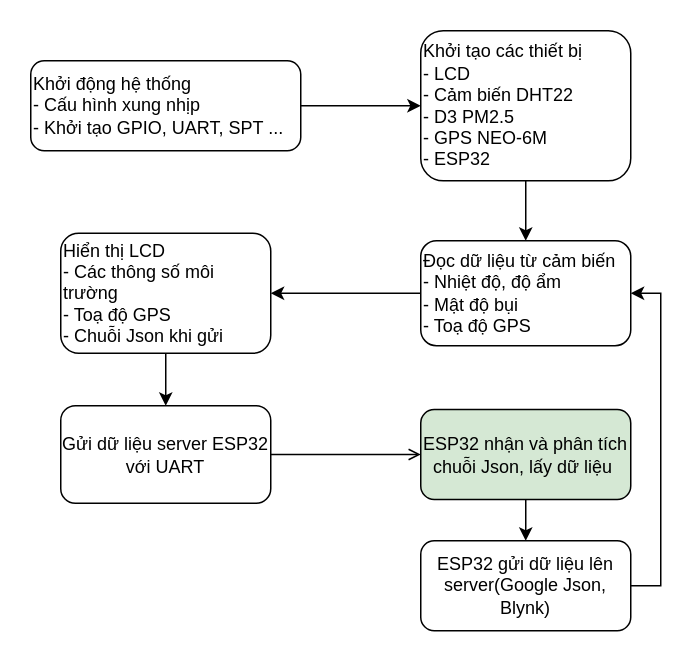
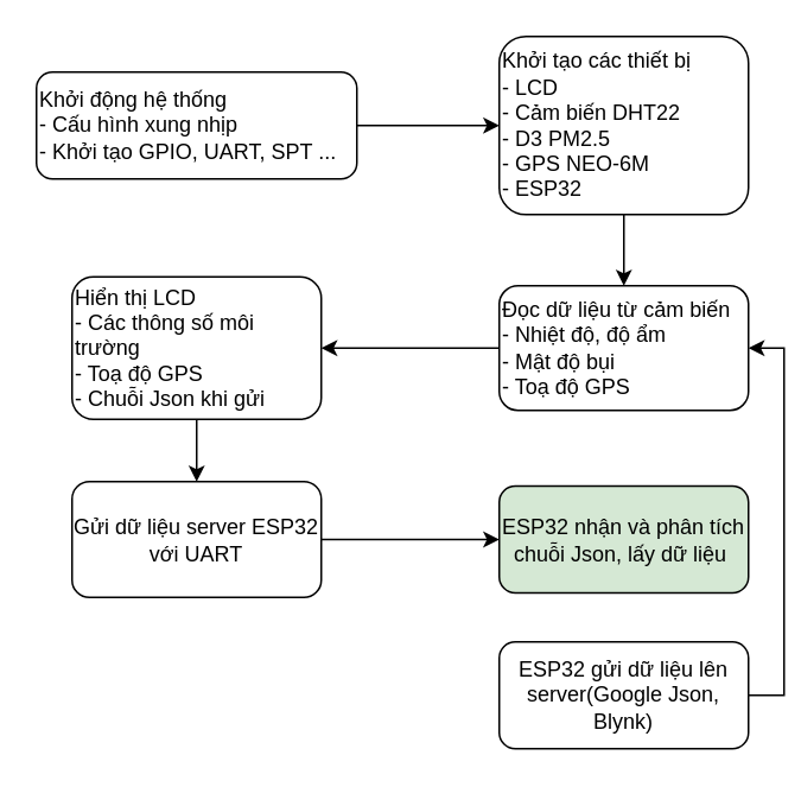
  <mxCell id="0" />
  <mxCell id="1" parent="0" />
  <mxCell id="2" value="Khởi động hệ thống&lt;div&gt;- Cấu hình xung nhịp&lt;/div&gt;&lt;div&gt;&lt;span style=&quot;background-color: transparent; color: light-dark(rgb(0, 0, 0), rgb(255, 255, 255));&quot;&gt;- Khởi tạo GPIO, UART, SPT ...&lt;/span&gt;&lt;/div&gt;" style="rounded=1;whiteSpace=wrap;html=1;align=left;" vertex="1" parent="1"><mxGeometry x="20" y="40" width="180" height="60" as="geometry" /></mxCell>
  <mxCell id="3" style="edgeStyle=orthogonalEdgeStyle;rounded=0;orthogonalLoop=1;jettySize=auto;html=1;exitX=0.5;exitY=1;exitDx=0;exitDy=0;entryX=0.5;entryY=0;entryDx=0;entryDy=0;" edge="1" parent="1" source="4" target="6"><mxGeometry relative="1" as="geometry" /></mxCell>
  <mxCell id="4" value="Khởi tạo các thiết bị&lt;div&gt;- LCD&lt;/div&gt;&lt;div&gt;- Cảm biến DHT22&lt;/div&gt;&lt;div&gt;- D3 PM2.5&lt;/div&gt;&lt;div&gt;- GPS NEO-6M&lt;/div&gt;&lt;div&gt;- ESP32&lt;/div&gt;" style="rounded=1;whiteSpace=wrap;html=1;align=left;" vertex="1" parent="1"><mxGeometry x="280" y="20" width="140" height="100" as="geometry" /></mxCell>
  <mxCell id="5" style="edgeStyle=orthogonalEdgeStyle;rounded=0;orthogonalLoop=1;jettySize=auto;html=1;exitX=0;exitY=0.5;exitDx=0;exitDy=0;entryX=1;entryY=0.5;entryDx=0;entryDy=0;" edge="1" parent="1" source="6" target="8"><mxGeometry relative="1" as="geometry" /></mxCell>
  <mxCell id="6" value="Đọc dữ liệu từ cảm biến&lt;div&gt;- Nhiệt độ, độ ẩm&lt;/div&gt;&lt;div&gt;- Mật độ bụi&lt;/div&gt;&lt;div&gt;- Toạ độ GPS&lt;/div&gt;" style="rounded=1;whiteSpace=wrap;html=1;align=left;" vertex="1" parent="1"><mxGeometry x="280" y="160" width="140" height="70" as="geometry" /></mxCell>
  <mxCell id="7" style="edgeStyle=orthogonalEdgeStyle;rounded=0;orthogonalLoop=1;jettySize=auto;html=1;exitX=0.5;exitY=1;exitDx=0;exitDy=0;entryX=0.5;entryY=0;entryDx=0;entryDy=0;" edge="1" parent="1" source="8" target="10"><mxGeometry relative="1" as="geometry" /></mxCell>
  <mxCell id="8" value="Hiển thị LCD&lt;div&gt;- Các thông số môi trường&lt;/div&gt;&lt;div&gt;- Toạ độ GPS&lt;/div&gt;&lt;div&gt;- Chuỗi Json khi gửi&lt;/div&gt;" style="rounded=1;whiteSpace=wrap;html=1;align=left;" vertex="1" parent="1"><mxGeometry x="40" y="155" width="140" height="80" as="geometry" /></mxCell>
- <mxCell id="9" style="edgeStyle=orthogonalEdgeStyle;rounded=0;orthogonalLoop=1;jettySize=auto;html=1;exitX=1;exitY=0.5;exitDx=0;exitDy=0;entryX=0;entryY=0.5;entryDx=0;entryDy=0;endArrow=open;" edge="1" parent="1" source="10" target="12"><mxGeometry relative="1" as="geometry" /></mxCell>
+ <mxCell id="9" style="edgeStyle=orthogonalEdgeStyle;rounded=0;orthogonalLoop=1;jettySize=auto;html=1;exitX=1;exitY=0.5;exitDx=0;exitDy=0;entryX=0;entryY=0.5;entryDx=0;entryDy=0;" edge="1" parent="1" source="10" target="12"><mxGeometry relative="1" as="geometry" /></mxCell>
  <mxCell id="10" value="Gửi dữ liệu server ESP32 với UART" style="rounded=1;whiteSpace=wrap;html=1;" vertex="1" parent="1"><mxGeometry x="40" y="270" width="140" height="65" as="geometry" /></mxCell>
- <mxCell id="11" style="edgeStyle=orthogonalEdgeStyle;rounded=0;orthogonalLoop=1;jettySize=auto;html=1;exitX=0.5;exitY=1;exitDx=0;exitDy=0;entryX=0.5;entryY=0;entryDx=0;entryDy=0;" edge="1" parent="1" source="12" target="14"><mxGeometry relative="1" as="geometry" /></mxCell>
  <mxCell id="12" value="ESP32 nhận và phân tích chuỗi Json, lấy dữ liệu&amp;nbsp;" style="rounded=1;whiteSpace=wrap;html=1;fillColor=#d5e8d4;" vertex="1" parent="1"><mxGeometry x="280" y="272.5" width="140" height="60" as="geometry" /></mxCell>
  <mxCell id="13" style="edgeStyle=orthogonalEdgeStyle;rounded=0;orthogonalLoop=1;jettySize=auto;html=1;exitX=1;exitY=0.5;exitDx=0;exitDy=0;entryX=1;entryY=0.5;entryDx=0;entryDy=0;" edge="1" parent="1" source="14" target="6"><mxGeometry relative="1" as="geometry"><mxPoint x="480" y="190" as="targetPoint" /></mxGeometry></mxCell>
  <mxCell id="14" value="ESP32 gửi dữ liệu lên server(Google Json, Blynk)" style="rounded=1;whiteSpace=wrap;html=1;" vertex="1" parent="1"><mxGeometry x="280" y="360" width="140" height="60" as="geometry" /></mxCell>
  <mxCell id="15" value="" style="endArrow=classic;html=1;rounded=0;exitX=1;exitY=0.5;exitDx=0;exitDy=0;entryX=0;entryY=0.5;entryDx=0;entryDy=0;" edge="1" parent="1" source="2" target="4"><mxGeometry width="50" height="50" relative="1" as="geometry"><mxPoint x="240" y="240" as="sourcePoint" /><mxPoint x="320" y="290" as="targetPoint" /></mxGeometry></mxCell>
